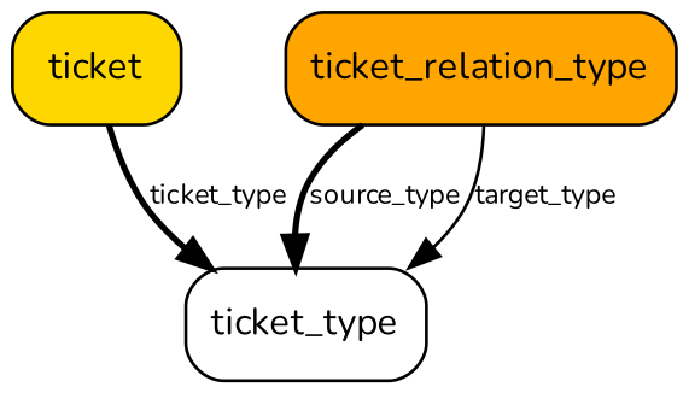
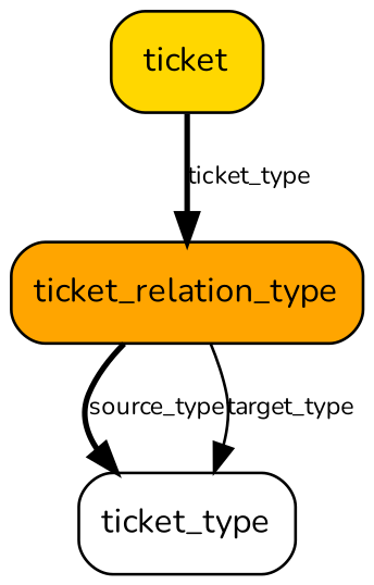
  digraph {
    fontname=Nunito
    node [fontname=Nunito fontsize=12 shape=box style="rounded, filled,filled"]
    edge [fontname=Nunito fontsize=9 style=bold]
    ticket_type [fillcolor=white]
    ticket [fillcolor=gold]
    ticket_relation_type [fillcolor=orange]
-   ticket -> ticket_type [label=ticket_type]
+   ticket -> ticket_relation_type [label=ticket_type]
    ticket_relation_type -> ticket_type [label=source_type]
    ticket_relation_type -> ticket_type [label=target_type style=solid]
  }
